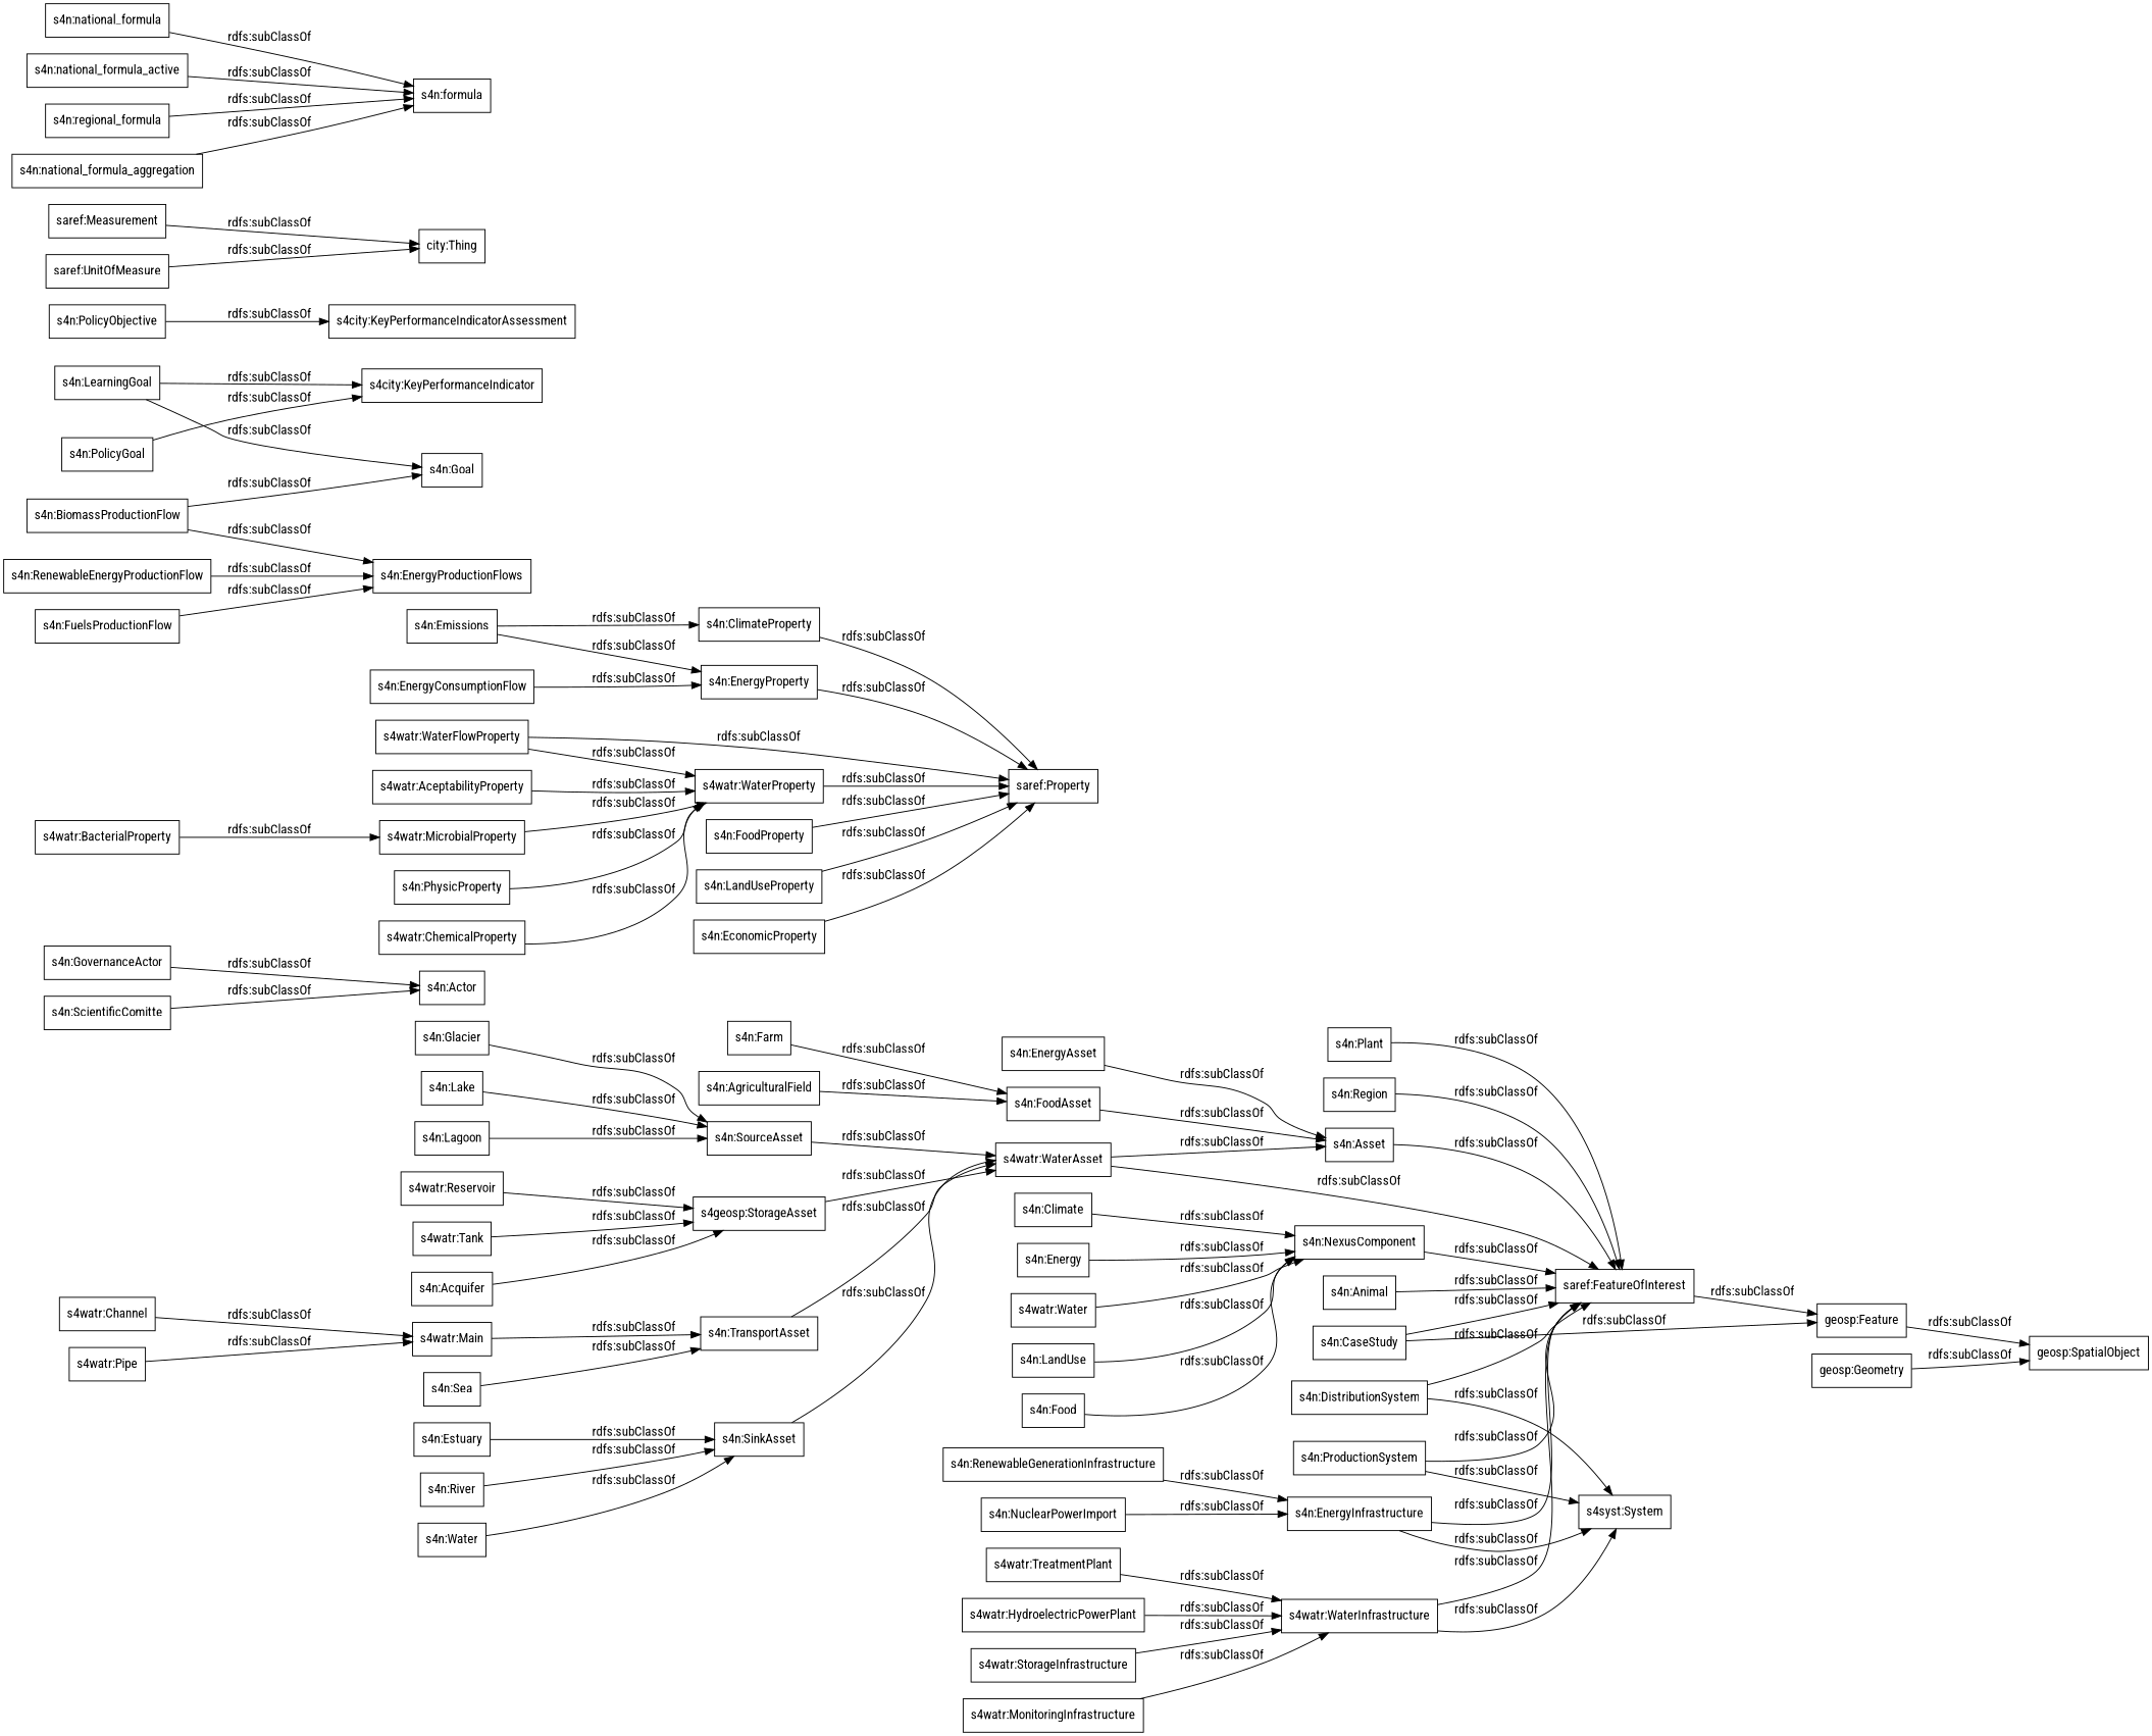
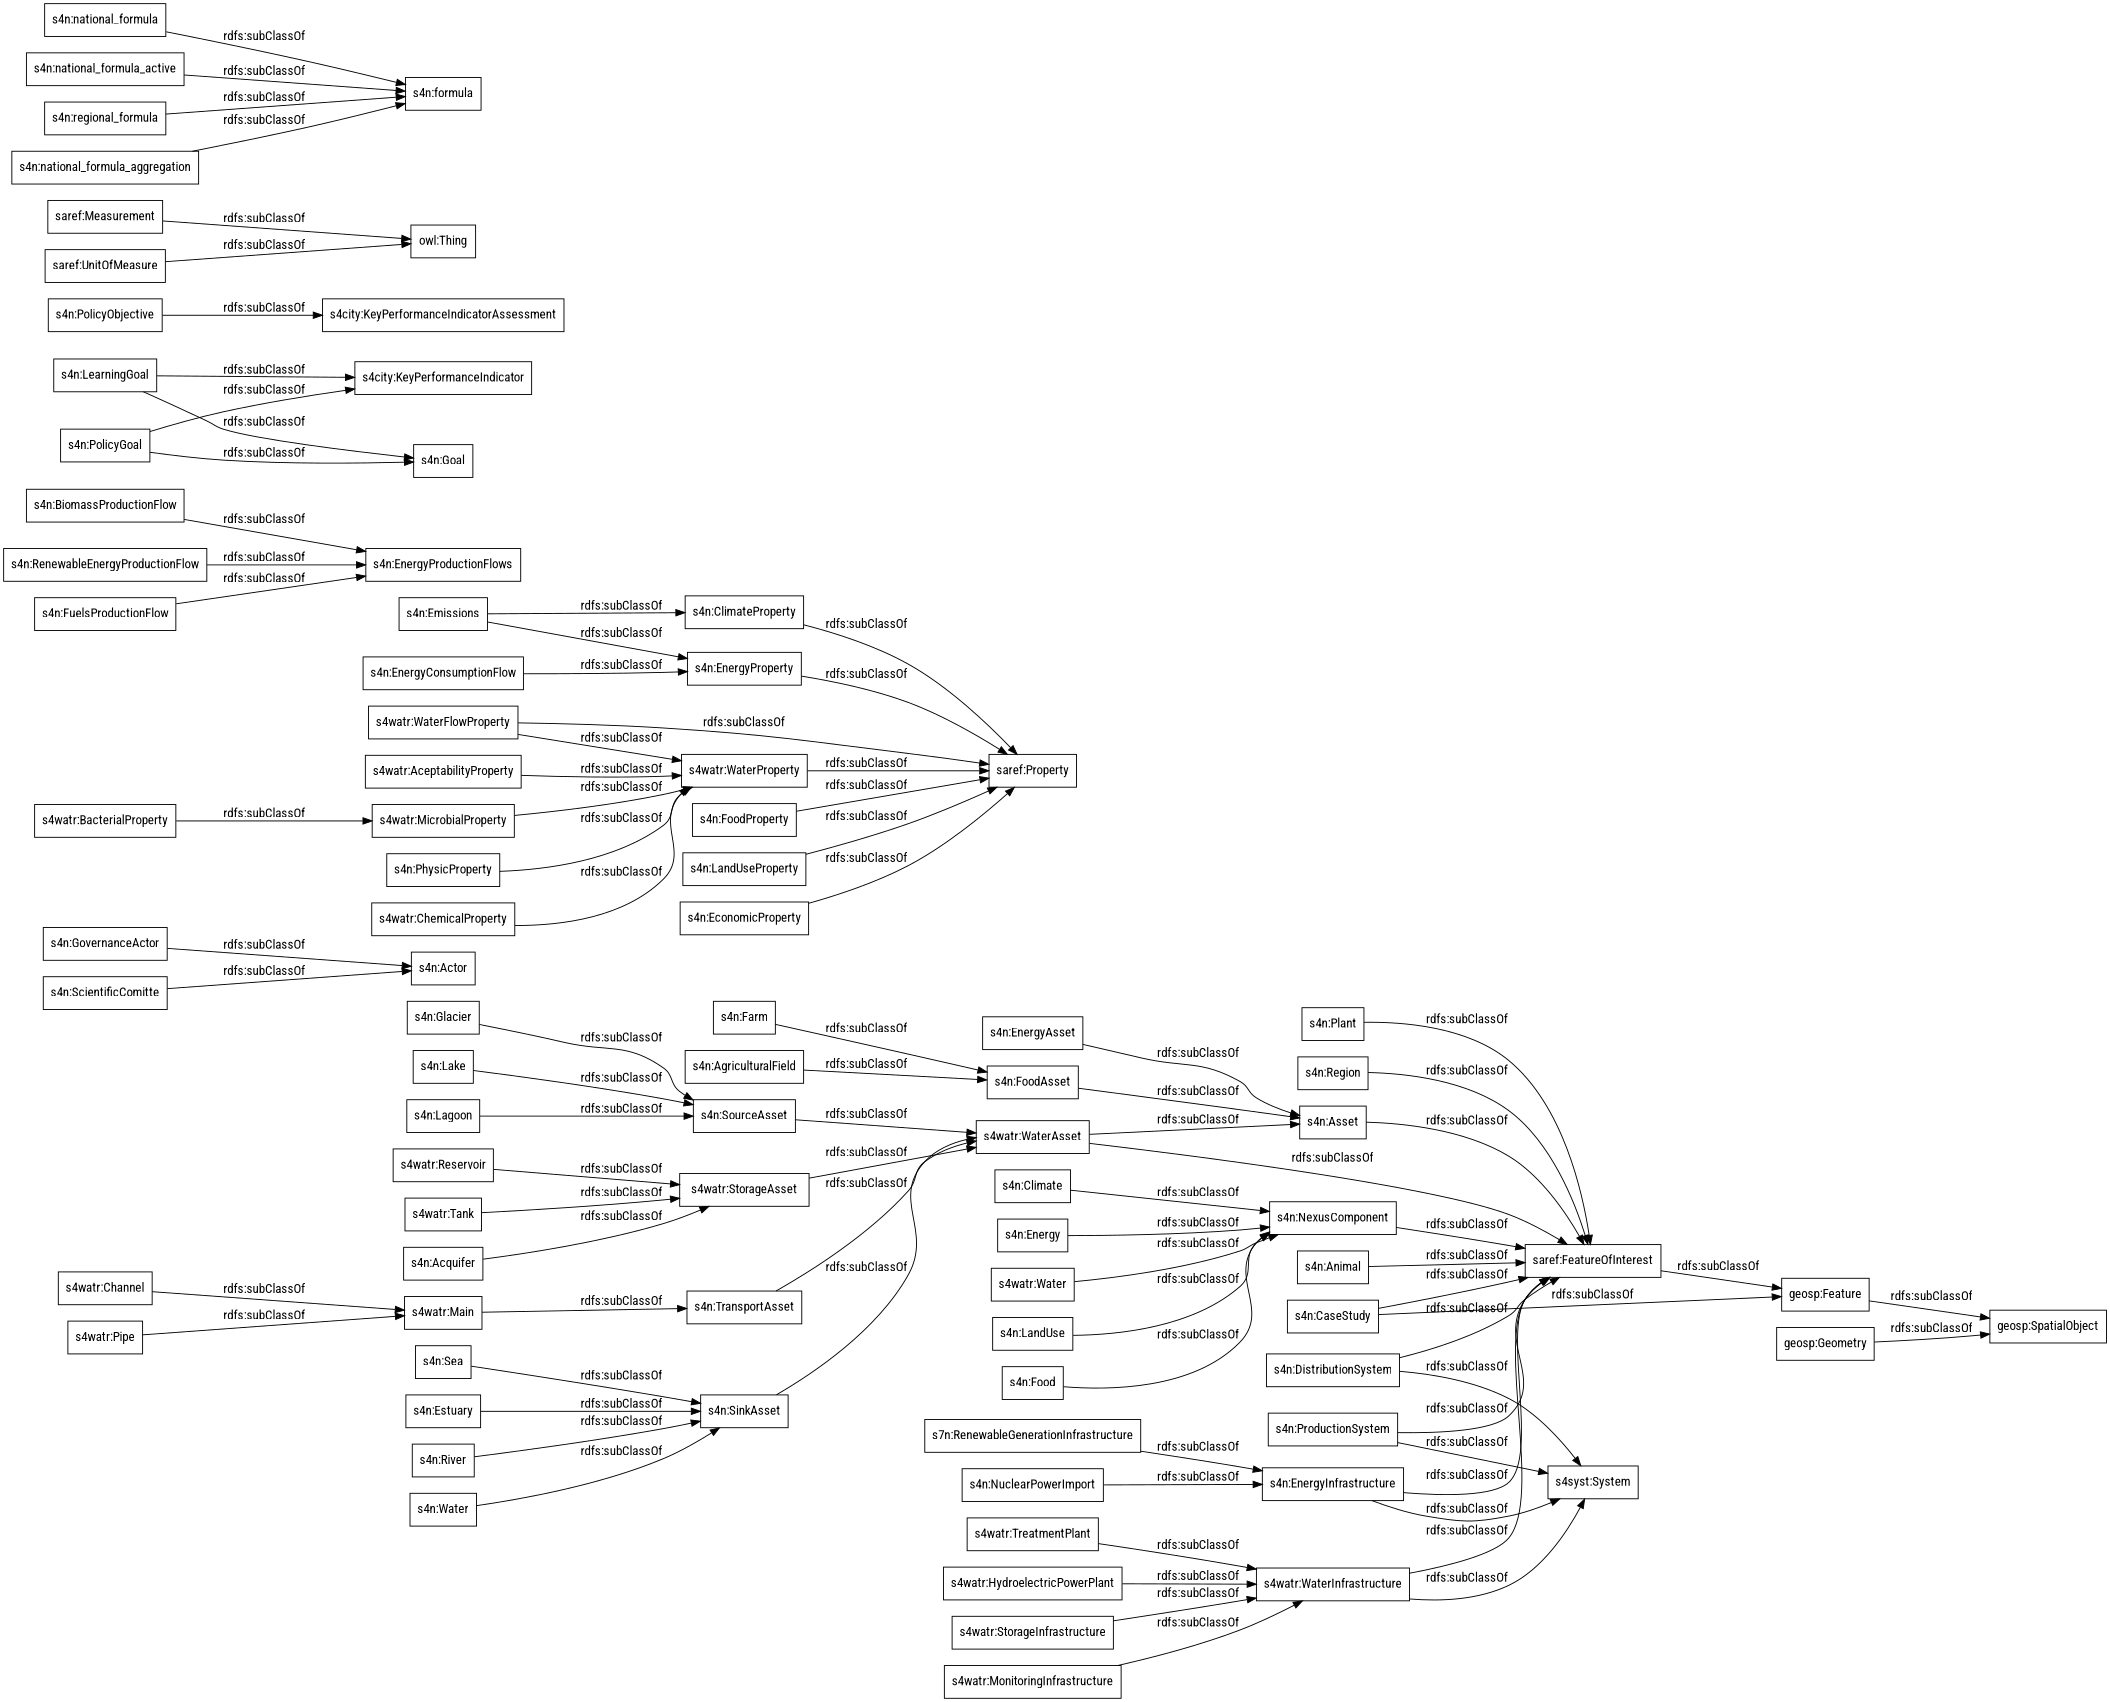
  digraph {
    fontname="Roboto Condensed"
    rankdir=LR
    node [color=black fontname="Roboto Condensed" shape=rectangle]
    edge [fontname="Roboto Condensed"]
    "s4n:EnergyAsset"
    "s4n:Asset"
    "saref:FeatureOfInterest"
    "s4n:Farm"
    "s4n:FoodAsset"
    "s4watr:Main"
    "s4n:TransportAsset"
    "s4watr:WaterAsset"
    "s4n:NuclearPowerImport"
    "s4n:EnergyInfrastructure"
    "s4syst:System"
    "s4n:GovernanceActor"
    "s4n:Actor"
    "s4watr:WaterInfrastructure"
    "geosp:Feature"
    n16 [label="s4n:Water"]
    "s4n:SinkAsset"
    "s4n:Climate"
    "s4n:NexusComponent"
    "s4n:Glacier"
    "s4n:SourceAsset"
    "s4n:Emissions"
    "s4n:ClimateProperty"
    "s4n:EnergyProperty"
    "saref:Property"
    "s4n:Animal"
    "geosp:SpatialObject"
    "s4watr:WaterFlowProperty"
    "s4watr:WaterProperty"
    "s4n:PolicyGoal"
    "s4n:Goal"
    "s4city:KeyPerformanceIndicator"
    "s4watr:AceptabilityProperty"
    "s4n:PolicyObjective"
    "s4city:KeyPerformanceIndicatorAssessment"
    "s4watr:Channel"
    "s4n:FoodProperty"
    "s4n:RenewableEnergyProductionFlow"
    "s4n:EnergyProductionFlows"
    "s4watr:Pipe"
-   "s4watr:StorageAsset" [label="s4geosp:StorageAsset"]
+   "s4watr:StorageAsset"
    "s4watr:MicrobialProperty"
    "s4n:PhysicProperty"
    "s4n:Estuary"
    "s4watr:StorageInfrastructure"
    "s4n:EnergyConsumptionFlow"
    "geosp:Geometry"
    "s4n:LearningGoal"
    "s4watr:Reservoir"
    "s4n:FuelsProductionFlow"
    "s4n:Energy"
    "saref:Measurement"
-   "owl:Thing" [label="city:Thing"]
+   "owl:Thing"
    "s4n:River"
    "s4n:Sea"
    "s4n:LandUseProperty"
    "s4watr:MonitoringInfrastructure"
    "s4n:Lake"
    "s4watr:Water"
    "s4n:LandUse"
    "s4watr:BacterialProperty"
-   "s4n:RenewableGenerationInfrastructure"
+   "s4n:RenewableGenerationInfrastructure" [label="s7n:RenewableGenerationInfrastructure"]
    "s4n:CaseStudy"
    "s4n:Plant"
    "s4n:Food"
    "s4n:ScientificComitte"
    "s4watr:Tank"
    "s4n:EconomicProperty"
    "s4n:Lagoon"
    "s4n:Acquifer"
    "s4n:DistributionSystem"
    "s4watr:TreatmentPlant"
    "s4n:AgriculturalField"
    "s4n:Region"
    "s4n:ProductionSystem"
    "s4n:BiomassProductionFlow"
    "saref:UnitOfMeasure"
    "s4watr:ChemicalProperty"
    "s4watr:HydroelectricPowerPlant"
    "s4n:national_formula"
    "s4n:formula"
    "s4n:national_formula_active"
    "s4n:regional_formula"
    "s4n:national_formula_aggregation"
    "s4n:EnergyAsset" -> "s4n:Asset" [label="rdfs:subClassOf"]
    "s4n:Asset" -> "saref:FeatureOfInterest" [label="rdfs:subClassOf"]
    "saref:FeatureOfInterest" -> "geosp:Feature" [label="rdfs:subClassOf"]
    "s4n:Farm" -> "s4n:FoodAsset" [label="rdfs:subClassOf"]
    "s4n:FoodAsset" -> "s4n:Asset" [label="rdfs:subClassOf"]
    "s4watr:Main" -> "s4n:TransportAsset" [label="rdfs:subClassOf"]
    "s4n:TransportAsset" -> "s4watr:WaterAsset" [label="rdfs:subClassOf"]
    "s4watr:WaterAsset" -> "s4n:Asset" [label="rdfs:subClassOf"]
    "s4watr:WaterAsset" -> "saref:FeatureOfInterest" [label="rdfs:subClassOf"]
    "s4n:NuclearPowerImport" -> "s4n:EnergyInfrastructure" [label="rdfs:subClassOf"]
    "s4n:EnergyInfrastructure" -> "saref:FeatureOfInterest" [label="rdfs:subClassOf"]
    "s4n:EnergyInfrastructure" -> "s4syst:System" [label="rdfs:subClassOf"]
    "s4n:GovernanceActor" -> "s4n:Actor" [label="rdfs:subClassOf"]
    "s4watr:WaterInfrastructure" -> "saref:FeatureOfInterest" [label="rdfs:subClassOf"]
    "s4watr:WaterInfrastructure" -> "s4syst:System" [label="rdfs:subClassOf"]
    "geosp:Feature" -> "geosp:SpatialObject" [label="rdfs:subClassOf"]
    n16 -> "s4n:SinkAsset" [label="rdfs:subClassOf"]
    "s4n:SinkAsset" -> "s4watr:WaterAsset" [label="rdfs:subClassOf"]
    "s4n:Climate" -> "s4n:NexusComponent" [label="rdfs:subClassOf"]
    "s4n:NexusComponent" -> "saref:FeatureOfInterest" [label="rdfs:subClassOf"]
    "s4n:Glacier" -> "s4n:SourceAsset" [label="rdfs:subClassOf"]
    "s4n:SourceAsset" -> "s4watr:WaterAsset" [label="rdfs:subClassOf"]
    "s4n:Emissions" -> "s4n:ClimateProperty" [label="rdfs:subClassOf"]
    "s4n:Emissions" -> "s4n:EnergyProperty" [label="rdfs:subClassOf"]
    "s4n:ClimateProperty" -> "saref:Property" [label="rdfs:subClassOf"]
    "s4n:EnergyProperty" -> "saref:Property" [label="rdfs:subClassOf"]
    "s4n:Animal" -> "saref:FeatureOfInterest" [label="rdfs:subClassOf"]
    "s4watr:WaterFlowProperty" -> "saref:Property" [label="rdfs:subClassOf"]
    "s4watr:WaterFlowProperty" -> "s4watr:WaterProperty" [label="rdfs:subClassOf"]
    "s4watr:WaterProperty" -> "saref:Property" [label="rdfs:subClassOf"]
-   "s4n:BiomassProductionFlow" -> "s4n:Goal" [label="rdfs:subClassOf"]
+   "s4n:PolicyGoal" -> "s4n:Goal" [label="rdfs:subClassOf"]
    "s4n:PolicyGoal" -> "s4city:KeyPerformanceIndicator" [label="rdfs:subClassOf"]
    "s4watr:AceptabilityProperty" -> "s4watr:WaterProperty" [label="rdfs:subClassOf"]
    "s4n:PolicyObjective" -> "s4city:KeyPerformanceIndicatorAssessment" [label="rdfs:subClassOf"]
    "s4watr:Channel" -> "s4watr:Main" [label="rdfs:subClassOf"]
    "s4n:FoodProperty" -> "saref:Property" [label="rdfs:subClassOf"]
    "s4n:RenewableEnergyProductionFlow" -> "s4n:EnergyProductionFlows" [label="rdfs:subClassOf"]
    "s4watr:Pipe" -> "s4watr:Main" [label="rdfs:subClassOf"]
    "s4watr:StorageAsset" -> "s4watr:WaterAsset" [label="rdfs:subClassOf"]
    "s4watr:MicrobialProperty" -> "s4watr:WaterProperty" [label="rdfs:subClassOf"]
    "s4n:PhysicProperty" -> "s4watr:WaterProperty" [label="rdfs:subClassOf"]
    "s4n:Estuary" -> "s4n:SinkAsset" [label="rdfs:subClassOf"]
    "s4watr:StorageInfrastructure" -> "s4watr:WaterInfrastructure" [label="rdfs:subClassOf"]
    "s4n:EnergyConsumptionFlow" -> "s4n:EnergyProperty" [label="rdfs:subClassOf"]
    "geosp:Geometry" -> "geosp:SpatialObject" [label="rdfs:subClassOf"]
    "s4n:LearningGoal" -> "s4n:Goal" [label="rdfs:subClassOf"]
    "s4n:LearningGoal" -> "s4city:KeyPerformanceIndicator" [label="rdfs:subClassOf"]
    "s4watr:Reservoir" -> "s4watr:StorageAsset" [label="rdfs:subClassOf"]
    "s4n:FuelsProductionFlow" -> "s4n:EnergyProductionFlows" [label="rdfs:subClassOf"]
    "s4n:Energy" -> "s4n:NexusComponent" [label="rdfs:subClassOf"]
    "saref:Measurement" -> "owl:Thing" [label="rdfs:subClassOf"]
    "s4n:River" -> "s4n:SinkAsset" [label="rdfs:subClassOf"]
-   "s4n:Sea" -> "s4n:TransportAsset" [label="rdfs:subClassOf"]
+   "s4n:Sea" -> "s4n:SinkAsset" [label="rdfs:subClassOf"]
    "s4n:LandUseProperty" -> "saref:Property" [label="rdfs:subClassOf"]
    "s4watr:MonitoringInfrastructure" -> "s4watr:WaterInfrastructure" [label="rdfs:subClassOf"]
    "s4n:Lake" -> "s4n:SourceAsset" [label="rdfs:subClassOf"]
    "s4watr:Water" -> "s4n:NexusComponent" [label="rdfs:subClassOf"]
    "s4n:LandUse" -> "s4n:NexusComponent" [label="rdfs:subClassOf"]
    "s4watr:BacterialProperty" -> "s4watr:MicrobialProperty" [label="rdfs:subClassOf"]
    "s4n:RenewableGenerationInfrastructure" -> "s4n:EnergyInfrastructure" [label="rdfs:subClassOf"]
    "s4n:CaseStudy" -> "saref:FeatureOfInterest" [label="rdfs:subClassOf"]
    "s4n:CaseStudy" -> "geosp:Feature" [label="rdfs:subClassOf"]
    "s4n:Plant" -> "saref:FeatureOfInterest" [label="rdfs:subClassOf"]
    "s4n:Food" -> "s4n:NexusComponent" [label="rdfs:subClassOf"]
    "s4n:ScientificComitte" -> "s4n:Actor" [label="rdfs:subClassOf"]
    "s4watr:Tank" -> "s4watr:StorageAsset" [label="rdfs:subClassOf"]
    "s4n:EconomicProperty" -> "saref:Property" [label="rdfs:subClassOf"]
    "s4n:Lagoon" -> "s4n:SourceAsset" [label="rdfs:subClassOf"]
    "s4n:Acquifer" -> "s4watr:StorageAsset" [label="rdfs:subClassOf"]
    "s4n:DistributionSystem" -> "saref:FeatureOfInterest" [label="rdfs:subClassOf"]
    "s4n:DistributionSystem" -> "s4syst:System" [label="rdfs:subClassOf"]
    "s4watr:TreatmentPlant" -> "s4watr:WaterInfrastructure" [label="rdfs:subClassOf"]
    "s4n:AgriculturalField" -> "s4n:FoodAsset" [label="rdfs:subClassOf"]
    "s4n:Region" -> "saref:FeatureOfInterest" [label="rdfs:subClassOf"]
    "s4n:ProductionSystem" -> "saref:FeatureOfInterest" [label="rdfs:subClassOf"]
    "s4n:ProductionSystem" -> "s4syst:System" [label="rdfs:subClassOf"]
    "s4n:BiomassProductionFlow" -> "s4n:EnergyProductionFlows" [label="rdfs:subClassOf"]
    "saref:UnitOfMeasure" -> "owl:Thing" [label="rdfs:subClassOf"]
    "s4watr:ChemicalProperty" -> "s4watr:WaterProperty" [label="rdfs:subClassOf"]
    "s4watr:HydroelectricPowerPlant" -> "s4watr:WaterInfrastructure" [label="rdfs:subClassOf"]
    "s4n:national_formula" -> "s4n:formula" [label="rdfs:subClassOf"]
    "s4n:national_formula_active" -> "s4n:formula" [label="rdfs:subClassOf"]
    "s4n:regional_formula" -> "s4n:formula" [label="rdfs:subClassOf"]
    "s4n:national_formula_aggregation" -> "s4n:formula" [label="rdfs:subClassOf"]
  }
